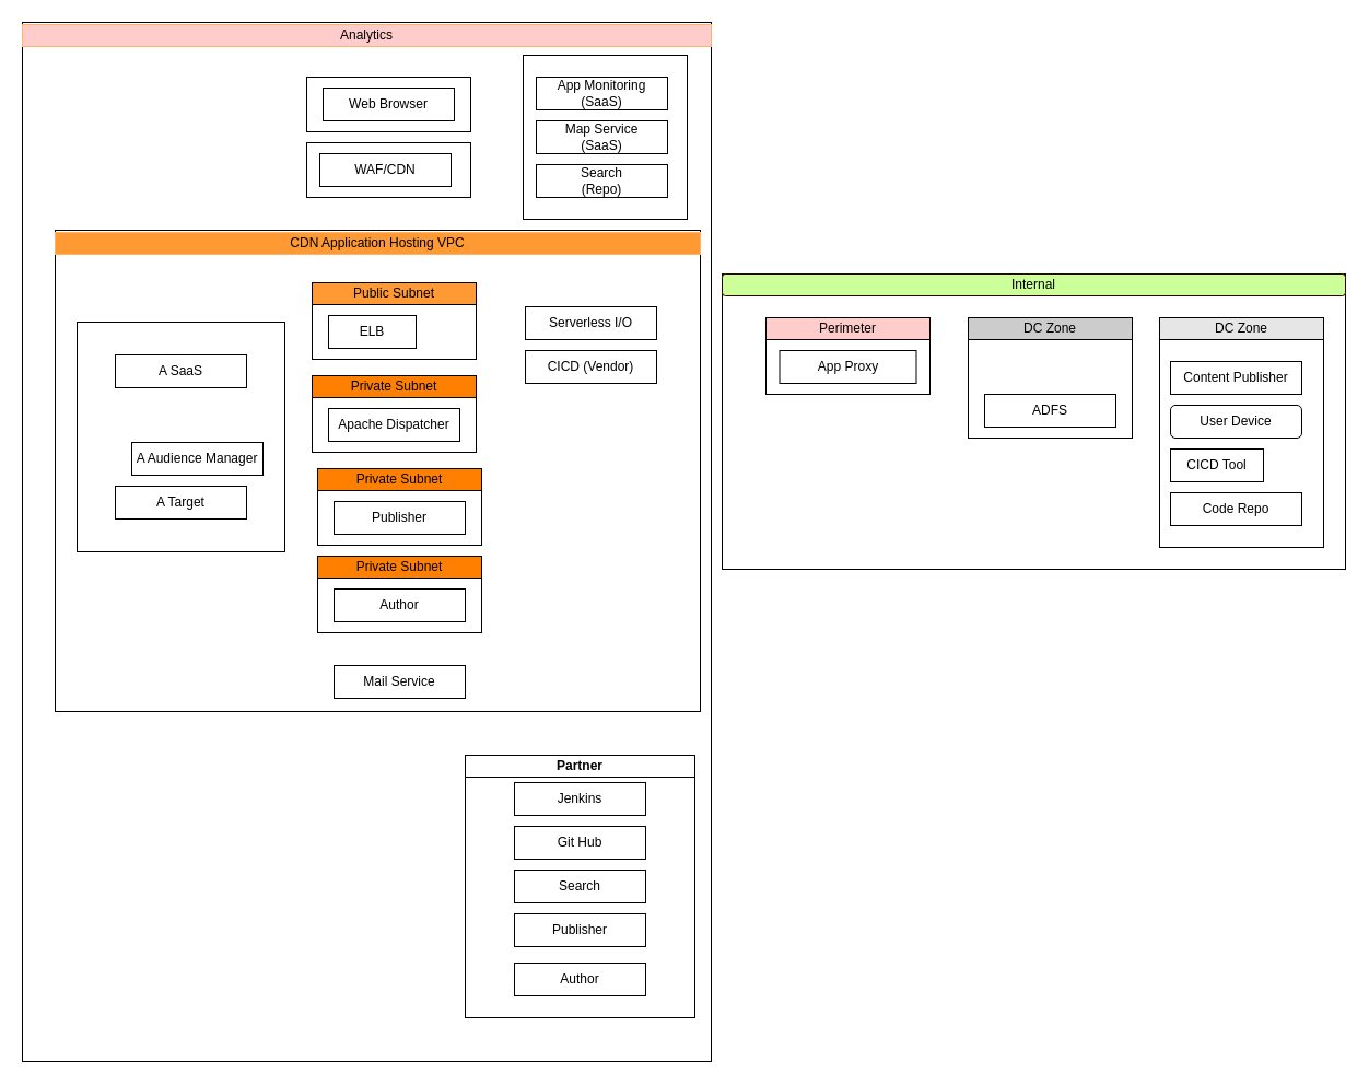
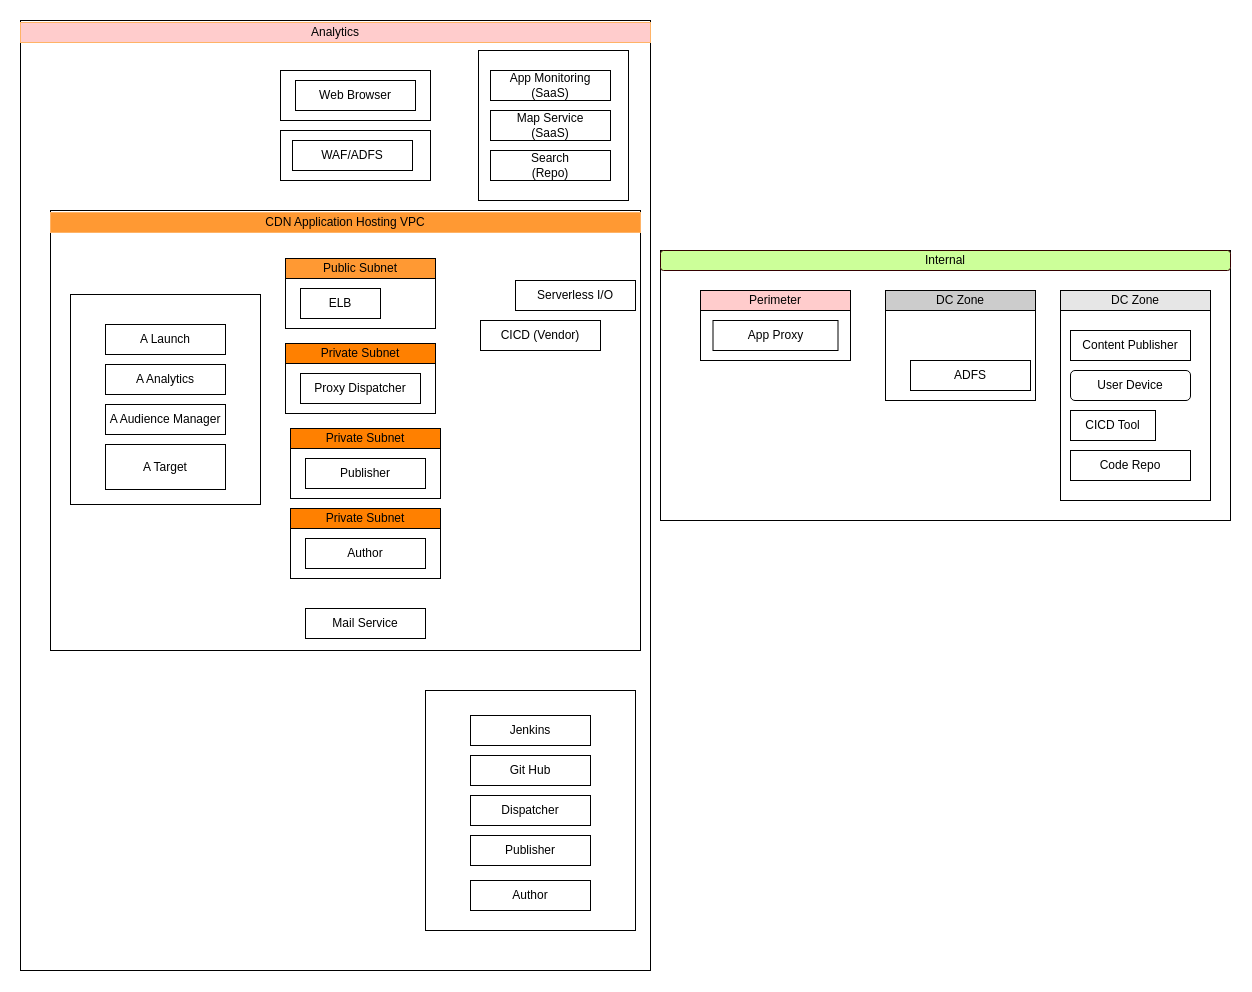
  <mxCell id="0" />
  <mxCell id="1" parent="0" />
  <mxCell id="2" value="&lt;div style=&quot;&quot;&gt;&lt;br&gt;&lt;/div&gt;" style="rounded=0;whiteSpace=wrap;html=1;align=center;" vertex="1" parent="1"><mxGeometry x="20" y="20" width="630" height="950" as="geometry" /></mxCell>
  <mxCell id="3" value="&lt;div style=&quot;&quot;&gt;&lt;br&gt;&lt;/div&gt;" style="rounded=0;whiteSpace=wrap;html=1;align=center;" vertex="1" parent="1"><mxGeometry x="50" y="210" width="590" height="440" as="geometry" /></mxCell>
  <mxCell id="4" value="&lt;div style=&quot;&quot;&gt;&lt;br&gt;&lt;/div&gt;" style="rounded=0;whiteSpace=wrap;html=1;align=center;fillColor=#FFFFFF;" vertex="1" parent="1"><mxGeometry x="478" y="50" width="150" height="150" as="geometry" /></mxCell>
  <mxCell id="5" value="&lt;div style=&quot;&quot;&gt;&lt;br&gt;&lt;/div&gt;" style="rounded=0;whiteSpace=wrap;html=1;align=center;" vertex="1" parent="1"><mxGeometry x="280" y="130" width="150" height="50" as="geometry" /></mxCell>
  <mxCell id="6" value="&lt;div style=&quot;&quot;&gt;&lt;br&gt;&lt;/div&gt;" style="rounded=0;whiteSpace=wrap;html=1;align=center;fillColor=#FFFFFF;" vertex="1" parent="1"><mxGeometry x="280" y="70" width="150" height="50" as="geometry" /></mxCell>
  <mxCell id="7" value="&lt;div style=&quot;&quot;&gt;&lt;br&gt;&lt;/div&gt;" style="rounded=0;whiteSpace=wrap;html=1;align=center;" vertex="1" parent="1"><mxGeometry x="70" y="294" width="190" height="210" as="geometry" /></mxCell>
  <mxCell id="8" value="&lt;div style=&quot;&quot;&gt;&lt;br&gt;&lt;/div&gt;" style="rounded=0;whiteSpace=wrap;html=1;align=center;" vertex="1" parent="1"><mxGeometry x="290" y="508" width="150" height="70" as="geometry" /></mxCell>
  <mxCell id="9" value="&lt;div style=&quot;&quot;&gt;&lt;br&gt;&lt;/div&gt;" style="rounded=0;whiteSpace=wrap;html=1;align=center;" vertex="1" parent="1"><mxGeometry x="290" y="428" width="150" height="70" as="geometry" /></mxCell>
  <mxCell id="10" value="&lt;div style=&quot;&quot;&gt;&lt;br&gt;&lt;/div&gt;" style="rounded=0;whiteSpace=wrap;html=1;align=center;" vertex="1" parent="1"><mxGeometry x="285" y="343" width="150" height="70" as="geometry" /></mxCell>
  <mxCell id="11" value="&lt;div style=&quot;&quot;&gt;&lt;br&gt;&lt;/div&gt;" style="rounded=0;whiteSpace=wrap;html=1;align=center;" vertex="1" parent="1"><mxGeometry x="285" y="258" width="150" height="70" as="geometry" /></mxCell>
  <mxCell id="12" value="Public Subnet" style="rounded=0;whiteSpace=wrap;html=1;fillColor=#FF9933;" vertex="1" parent="1"><mxGeometry x="285" y="258" width="150" height="20" as="geometry" /></mxCell>
  <mxCell id="13" value="&lt;div style=&quot;&quot;&gt;&lt;br&gt;&lt;/div&gt;" style="rounded=0;whiteSpace=wrap;html=1;align=center;" vertex="1" parent="1"><mxGeometry x="660" y="250" width="570" height="270" as="geometry" /></mxCell>
  <mxCell id="14" value="&lt;div style=&quot;&quot;&gt;&lt;br&gt;&lt;/div&gt;" style="rounded=0;whiteSpace=wrap;html=1;align=center;" vertex="1" parent="1"><mxGeometry x="700" y="290" width="150" height="70" as="geometry" /></mxCell>
  <mxCell id="15" value="&lt;div style=&quot;&quot;&gt;&lt;br&gt;&lt;/div&gt;" style="rounded=0;whiteSpace=wrap;html=1;align=center;" vertex="1" parent="1"><mxGeometry x="885" y="290" width="150" height="110" as="geometry" /></mxCell>
  <mxCell id="16" value="&lt;div style=&quot;&quot;&gt;&lt;br&gt;&lt;/div&gt;" style="rounded=0;whiteSpace=wrap;html=1;align=center;" vertex="1" parent="1"><mxGeometry x="1060" y="290" width="150" height="210" as="geometry" /></mxCell>
  <mxCell id="17" value="&lt;div style=&quot;&quot;&gt;&lt;br&gt;&lt;/div&gt;" style="rounded=0;whiteSpace=wrap;html=1;align=center;" vertex="1" parent="1"><mxGeometry x="425" y="690" width="210" height="240" as="geometry" /></mxCell>
- <mxCell id="18" value="A SaaS" style="rounded=0;whiteSpace=wrap;html=1;" vertex="1" parent="1"><mxGeometry x="105" y="324" width="120" height="30" as="geometry" /></mxCell>
- <mxCell id="20" value="A Audience Manager" style="rounded=0;whiteSpace=wrap;html=1;" vertex="1" parent="1"><mxGeometry x="120" y="404" width="120" height="30" as="geometry" /></mxCell>
- <mxCell id="21" value="A Target" style="rounded=0;whiteSpace=wrap;html=1;" vertex="1" parent="1"><mxGeometry x="105" y="444" width="120" height="30" as="geometry" /></mxCell>
+ <mxCell id="18" value="A Launch" style="rounded=0;whiteSpace=wrap;html=1;" vertex="1" parent="1"><mxGeometry x="105" y="324" width="120" height="30" as="geometry" /></mxCell>
+ <mxCell id="19" value="A Analytics" style="rounded=0;whiteSpace=wrap;html=1;" vertex="1" parent="1"><mxGeometry x="105" y="364" width="120" height="30" as="geometry" /></mxCell>
+ <mxCell id="20" value="A Audience Manager" style="rounded=0;whiteSpace=wrap;html=1;" vertex="1" parent="1"><mxGeometry x="105" y="404" width="120" height="30" as="geometry" /></mxCell>
+ <mxCell id="21" value="A Target" style="rounded=0;whiteSpace=wrap;html=1;" vertex="1" parent="1"><mxGeometry x="105" y="444" width="120" height="45" as="geometry" /></mxCell>
  <mxCell id="22" value="Web Browser" style="rounded=0;whiteSpace=wrap;html=1;" vertex="1" parent="1"><mxGeometry x="295" width="120" height="30" as="geometry" y="80" /></mxCell>
- <mxCell id="23" value="WAF/CDN" style="rounded=0;whiteSpace=wrap;html=1;" vertex="1" parent="1"><mxGeometry x="292" y="140" width="120" height="30" as="geometry" /></mxCell>
+ <mxCell id="23" value="WAF/ADFS" style="rounded=0;whiteSpace=wrap;html=1;" vertex="1" parent="1"><mxGeometry x="292" y="140" width="120" height="30" as="geometry" /></mxCell>
  <mxCell id="24" value="ELB" style="rounded=0;whiteSpace=wrap;html=1;" vertex="1" parent="1"><mxGeometry x="300" y="288" width="80" height="30" as="geometry" /></mxCell>
- <mxCell id="25" value="Apache Dispatcher" style="rounded=0;whiteSpace=wrap;html=1;" vertex="1" parent="1"><mxGeometry x="300" y="373" width="120" height="30" as="geometry" /></mxCell>
+ <mxCell id="25" value="Proxy Dispatcher" style="rounded=0;whiteSpace=wrap;html=1;" vertex="1" parent="1"><mxGeometry x="300" y="373" width="120" height="30" as="geometry" /></mxCell>
  <mxCell id="26" value="Publisher" style="rounded=0;whiteSpace=wrap;html=1;" vertex="1" parent="1"><mxGeometry x="305" y="458" width="120" height="30" as="geometry" /></mxCell>
  <mxCell id="27" value="Author" style="rounded=0;whiteSpace=wrap;html=1;" vertex="1" parent="1"><mxGeometry x="305" y="538" width="120" height="30" as="geometry" /></mxCell>
  <mxCell id="28" value="Mail Service" style="rounded=0;whiteSpace=wrap;html=1;" vertex="1" parent="1"><mxGeometry x="305" y="608" width="120" height="30" as="geometry" /></mxCell>
- <mxCell id="29" value="Serverless I/O" style="rounded=0;whiteSpace=wrap;html=1;" vertex="1" parent="1"><mxGeometry x="480" y="280" width="120" height="30" as="geometry" /></mxCell>
+ <mxCell id="29" value="Serverless I/O" style="rounded=0;whiteSpace=wrap;html=1;" vertex="1" parent="1"><mxGeometry x="515" y="280" width="120" height="30" as="geometry" /></mxCell>
  <mxCell id="30" value="CICD (Vendor)" style="rounded=0;whiteSpace=wrap;html=1;" vertex="1" parent="1"><mxGeometry x="480" y="320" width="120" height="30" as="geometry" /></mxCell>
  <mxCell id="31" value="App Monitoring&lt;br&gt;(SaaS)" style="rounded=0;whiteSpace=wrap;html=1;" vertex="1" parent="1"><mxGeometry x="490" y="70" width="120" height="30" as="geometry" /></mxCell>
  <mxCell id="32" value="Map Service &lt;br&gt;(SaaS)" style="rounded=0;whiteSpace=wrap;html=1;" vertex="1" parent="1"><mxGeometry x="490" y="110" width="120" height="30" as="geometry" /></mxCell>
  <mxCell id="33" value="Search&lt;br&gt;(Repo)" style="rounded=0;whiteSpace=wrap;html=1;" vertex="1" parent="1"><mxGeometry x="490" y="150" width="120" height="30" as="geometry" /></mxCell>
  <mxCell id="34" value="App Proxy" style="rounded=0;whiteSpace=wrap;html=1;" vertex="1" parent="1"><mxGeometry x="712.5" y="320" width="125" height="30" as="geometry" /></mxCell>
- <mxCell id="35" value="ADFS" style="rounded=0;whiteSpace=wrap;html=1;" vertex="1" parent="1"><mxGeometry x="900" y="360" width="120" height="30" as="geometry" /></mxCell>
+ <mxCell id="35" value="ADFS" style="rounded=0;whiteSpace=wrap;html=1;" vertex="1" parent="1"><mxGeometry x="910" y="360" width="120" height="30" as="geometry" /></mxCell>
  <mxCell id="36" value="CICD Tool" style="rounded=0;whiteSpace=wrap;html=1;" vertex="1" parent="1"><mxGeometry x="1070" y="410" width="85" height="30" as="geometry" /></mxCell>
  <mxCell id="37" value="Content Publisher" style="rounded=0;whiteSpace=wrap;html=1;" vertex="1" parent="1"><mxGeometry x="1070" y="330" width="120" height="30" as="geometry" /></mxCell>
  <mxCell id="38" value="User Device" style="whiteSpace=wrap;html=1;rounded=1;" vertex="1" parent="1"><mxGeometry x="1070" y="370" width="120" height="30" as="geometry" /></mxCell>
  <mxCell id="39" value="Code Repo" style="rounded=0;whiteSpace=wrap;html=1;" vertex="1" parent="1"><mxGeometry x="1070" y="450" width="120" height="30" as="geometry" /></mxCell>
  <mxCell id="40" value="Jenkins" style="rounded=0;whiteSpace=wrap;html=1;" vertex="1" parent="1"><mxGeometry x="470" y="715" width="120" height="30" as="geometry" /></mxCell>
  <mxCell id="41" value="Git Hub" style="rounded=0;whiteSpace=wrap;html=1;" vertex="1" parent="1"><mxGeometry x="470" y="755" width="120" height="30" as="geometry" /></mxCell>
- <mxCell id="42" value="Search" style="rounded=0;whiteSpace=wrap;html=1;" vertex="1" parent="1"><mxGeometry x="470" y="795" width="120" height="30" as="geometry" /></mxCell>
+ <mxCell id="42" value="Dispatcher" style="rounded=0;whiteSpace=wrap;html=1;" vertex="1" parent="1"><mxGeometry x="470" y="795" width="120" height="30" as="geometry" /></mxCell>
  <mxCell id="43" value="Publisher" style="rounded=0;whiteSpace=wrap;html=1;" vertex="1" parent="1"><mxGeometry x="470" y="835" width="120" height="30" as="geometry" /></mxCell>
  <mxCell id="44" value="Author" style="rounded=0;whiteSpace=wrap;html=1;" vertex="1" parent="1"><mxGeometry x="470" y="880" width="120" height="30" as="geometry" /></mxCell>
- <mxCell id="45" value="Partner" style="rounded=0;whiteSpace=wrap;html=1;fontStyle=1" vertex="1" parent="1"><mxGeometry x="425" y="690" width="210" height="20" as="geometry" /></mxCell>
  <mxCell id="46" value="Internal" style="whiteSpace=wrap;html=1;strokeColor=#330000;fillColor=#CCFF99;rounded=1;" vertex="1" parent="1"><mxGeometry x="660" y="250" width="570" height="20" as="geometry" /></mxCell>
  <mxCell id="47" value="Perimeter" style="rounded=0;whiteSpace=wrap;html=1;fillColor=#ffcccc;" vertex="1" parent="1"><mxGeometry x="700" y="290" width="150" height="20" as="geometry" /></mxCell>
  <mxCell id="48" value="DC Zone" style="rounded=0;whiteSpace=wrap;html=1;fillColor=#CCCCCC;" vertex="1" parent="1"><mxGeometry x="885" y="290" width="150" height="20" as="geometry" /></mxCell>
  <mxCell id="49" value="DC Zone" style="rounded=0;whiteSpace=wrap;html=1;fillColor=#E6E6E6;" vertex="1" parent="1"><mxGeometry x="1060" y="290" width="150" height="20" as="geometry" /></mxCell>
  <mxCell id="50" value="Private Subnet" style="rounded=0;whiteSpace=wrap;html=1;fillColor=#FF8000;" vertex="1" parent="1"><mxGeometry x="285" y="343" width="150" height="20" as="geometry" /></mxCell>
  <mxCell id="51" value="Private Subnet" style="rounded=0;whiteSpace=wrap;html=1;fillColor=#FF8000;" vertex="1" parent="1"><mxGeometry x="290" y="428" width="150" height="20" as="geometry" /></mxCell>
  <mxCell id="52" value="Private Subnet" style="rounded=0;whiteSpace=wrap;html=1;fillColor=#FF8000;" vertex="1" parent="1"><mxGeometry x="290" y="508" width="150" height="20" as="geometry" /></mxCell>
  <mxCell id="53" value="CDN Application Hosting VPC" style="rounded=0;whiteSpace=wrap;html=1;strokeColor=#FFB366;fillColor=#FF9933;" vertex="1" parent="1"><mxGeometry x="50" y="212" width="590" height="20" as="geometry" /></mxCell>
  <mxCell id="54" value="Analytics" style="rounded=0;whiteSpace=wrap;html=1;strokeColor=#FFB366;fillColor=#FFCCCC;" vertex="1" parent="1"><mxGeometry x="20" y="22" width="630" height="20" as="geometry" /></mxCell>
